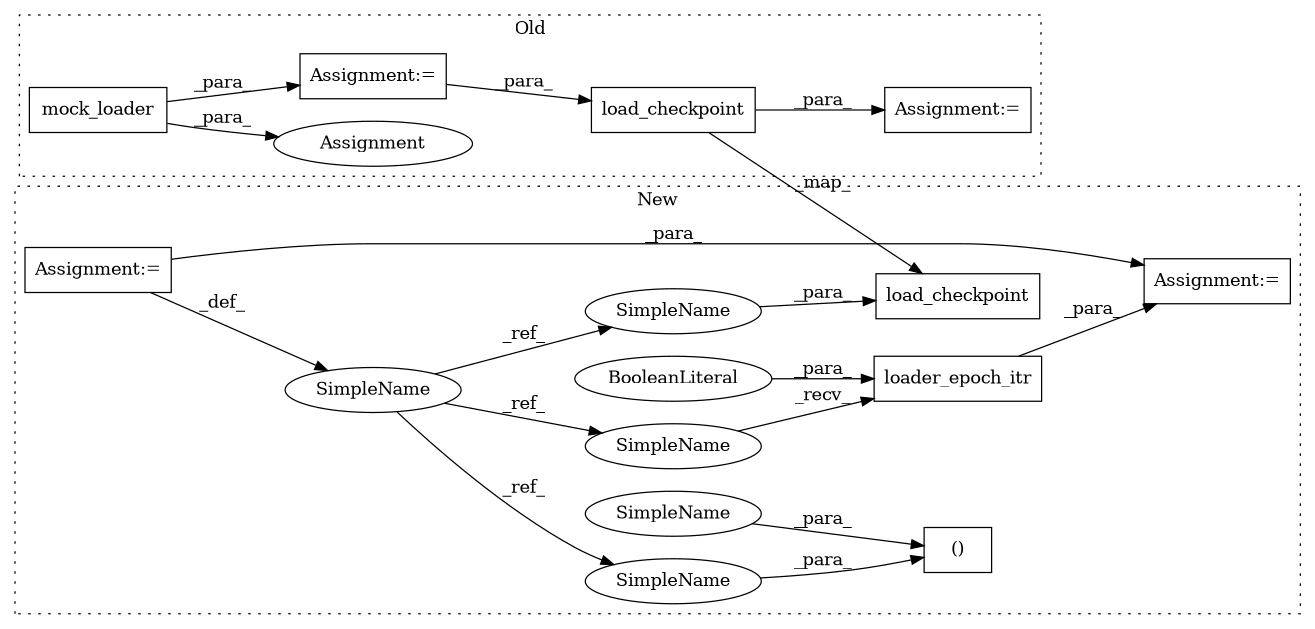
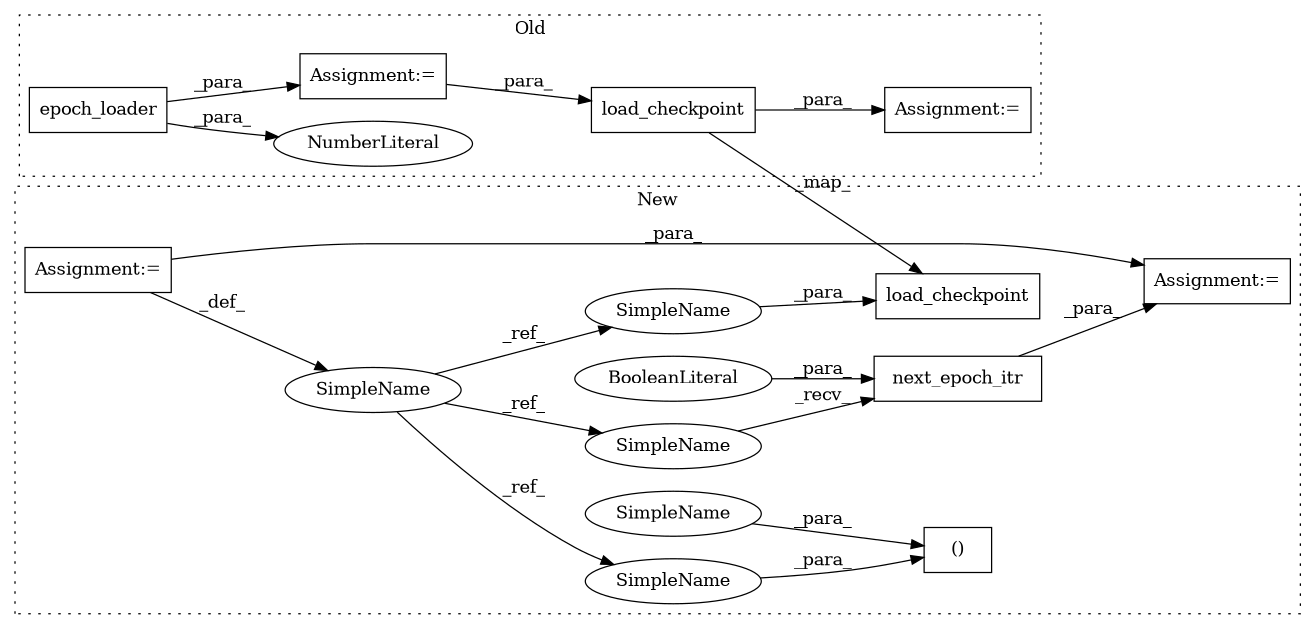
  digraph {
    rankdir=LR
    node [a=42 l=9 s=3015 shape=box]
-   n1 [a=32 l="12,1" label=mock_loader s="2006,2021"]
+   n1 [a=32 l="12,1" label=epoch_loader s="2006,2021"]
    n2 [a=32 l="16,1" label=load_checkpoint s="2065,2107"]
-   n3 [a=34 l=3 label=Assignment s=2018 shape=ellipse]
+   n3 [a=34 l=3 label=NumberLiteral s=2018 shape=ellipse]
    n4 [a=7 l=1 label="Assignment:=" s=2005]
    n5 [a=7 l=2 label="Assignment:=" s=2057]
    n6 [a=106 l=29 label="()"]
    n7 [label=SimpleName s=2917 shape=ellipse]
    n8 [a=32 l="16,1" label=load_checkpoint s="3100,3145"]
-   n9 [a=32 l="15,1" label=loader_epoch_itr s="3168,3188"]
+   n9 [a=32 l="15,1" label=next_epoch_itr s="3168,3188"]
    n10 [a=9 l=5 label=BooleanLiteral s=3183 shape=ellipse]
    n11 [a=7 l=1 label="Assignment:=" s=3157]
    n12 [a=7 label="Assignment:=" s=2917]
    n13 [label=SimpleName s=3136 shape=ellipse]
    n14 [label=SimpleName s=3158 shape=ellipse]
    n15 [label=SimpleName s=3035 shape=ellipse]
    n16 [l=7 label=SimpleName shape=ellipse]
    subgraph cluster_1 {
      label=Old
      style=dotted
      n1
      n2
      n3
      n4
      n5
    }
    subgraph cluster_2 {
      label=New
      style=dotted
      n6
      n7
      n8
      n9
      n10
      n11
      n12
      n13
      n14
      n15
      n16
    }
    n1 -> n3 [label=_para_]
    n1 -> n4 [label=_para_]
    n2 -> n5 [label=_para_]
    n2 -> n8 [label=_map_]
    n4 -> n2 [label=_para_]
    n7 -> n13 [label=_ref_]
    n7 -> n14 [label=_ref_]
    n7 -> n15 [label=_ref_]
    n9 -> n11 [label=_para_]
    n10 -> n9 [label=_para_]
    n12 -> n7 [label=_def_]
    n12 -> n11 [label=_para_]
    n13 -> n8 [label=_para_]
    n14 -> n9 [label=_recv_]
    n15 -> n6 [label=_para_]
    n16 -> n6 [label=_para_]
  }
